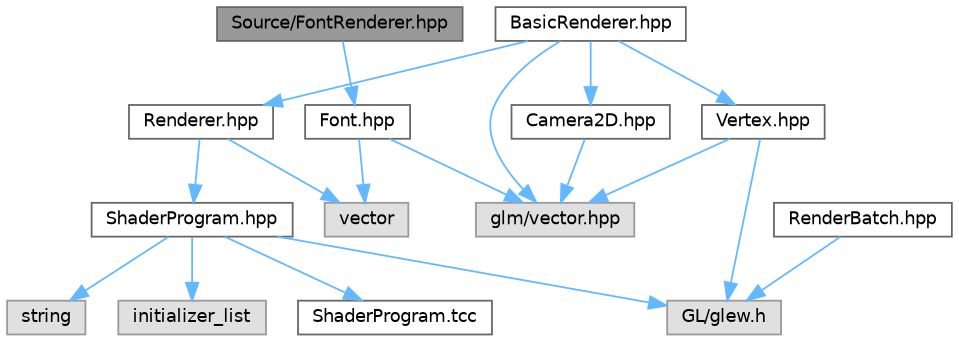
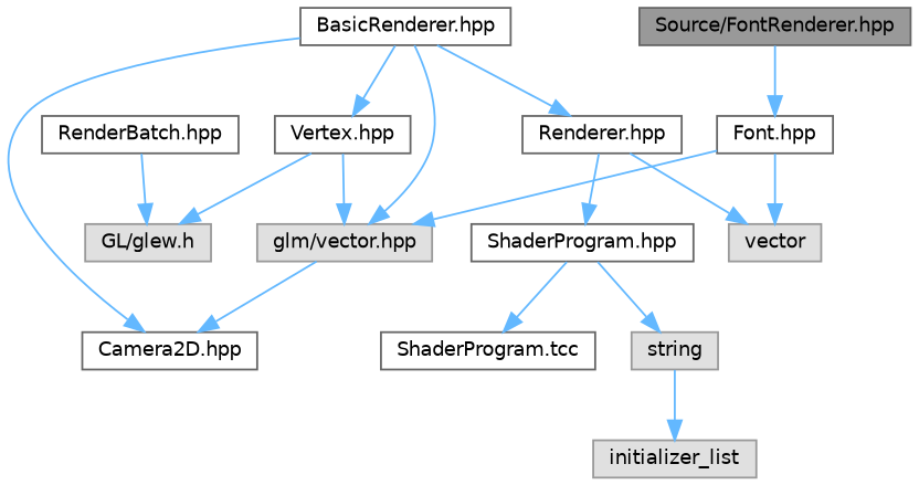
  digraph {
    fontname="DejaVu Sans"
    node [color=grey40 fillcolor=white fontname="DejaVu Sans" fontsize=10 shape=box style=filled]
    edge [color=steelblue1 fontname="DejaVu Sans" fontsize=10 labelfontname=Helvetica labelfontsize=10 style=solid]
    n1 [color=gray40 fillcolor=grey60 fontcolor=black height=0.2 label="Source/FontRenderer.hpp" width=0.4]
    n2 [height=0.2 label="Font.hpp" width=0.4]
    n3 [color=grey60 fillcolor="#E0E0E0" height=0.2 label="glm/vector.hpp" width=0.4]
    n4 [color=grey60 fillcolor="#E0E0E0" height=0.2 label=vector width=0.4]
    n5 [height=0.2 label="BasicRenderer.hpp" width=0.4]
    n6 [height=0.2 label="Renderer.hpp" width=0.4]
    n7 [height=0.2 label="Vertex.hpp" width=0.4]
    n8 [height=0.2 label="Camera2D.hpp" width=0.4]
    n9 [color=grey60 fillcolor="#E0E0E0" height=0.2 label="GL/glew.h" width=0.4]
    n10 [height=0.2 label="ShaderProgram.hpp" width=0.4]
    n11 [color=grey60 fillcolor="#E0E0E0" height=0.2 label=string width=0.4]
    n12 [color=grey60 fillcolor="#E0E0E0" height=0.2 label=initializer_list width=0.4]
    n13 [height=0.2 label="ShaderProgram.tcc" width=0.4]
    n14 [height=0.2 label="RenderBatch.hpp" width=0.4]
    n1 -> n2
    n2 -> n3
    n2 -> n4
    n5 -> n3
    n5 -> n6
    n5 -> n7
    n5 -> n8
    n6 -> n4
    n6 -> n10
    n7 -> n3
    n7 -> n9
-   n8 -> n3
-   n10 -> n9
+   n3 -> n8
    n10 -> n11
-   n10 -> n12
+   n11 -> n12
    n10 -> n13
    n14 -> n9
  }
